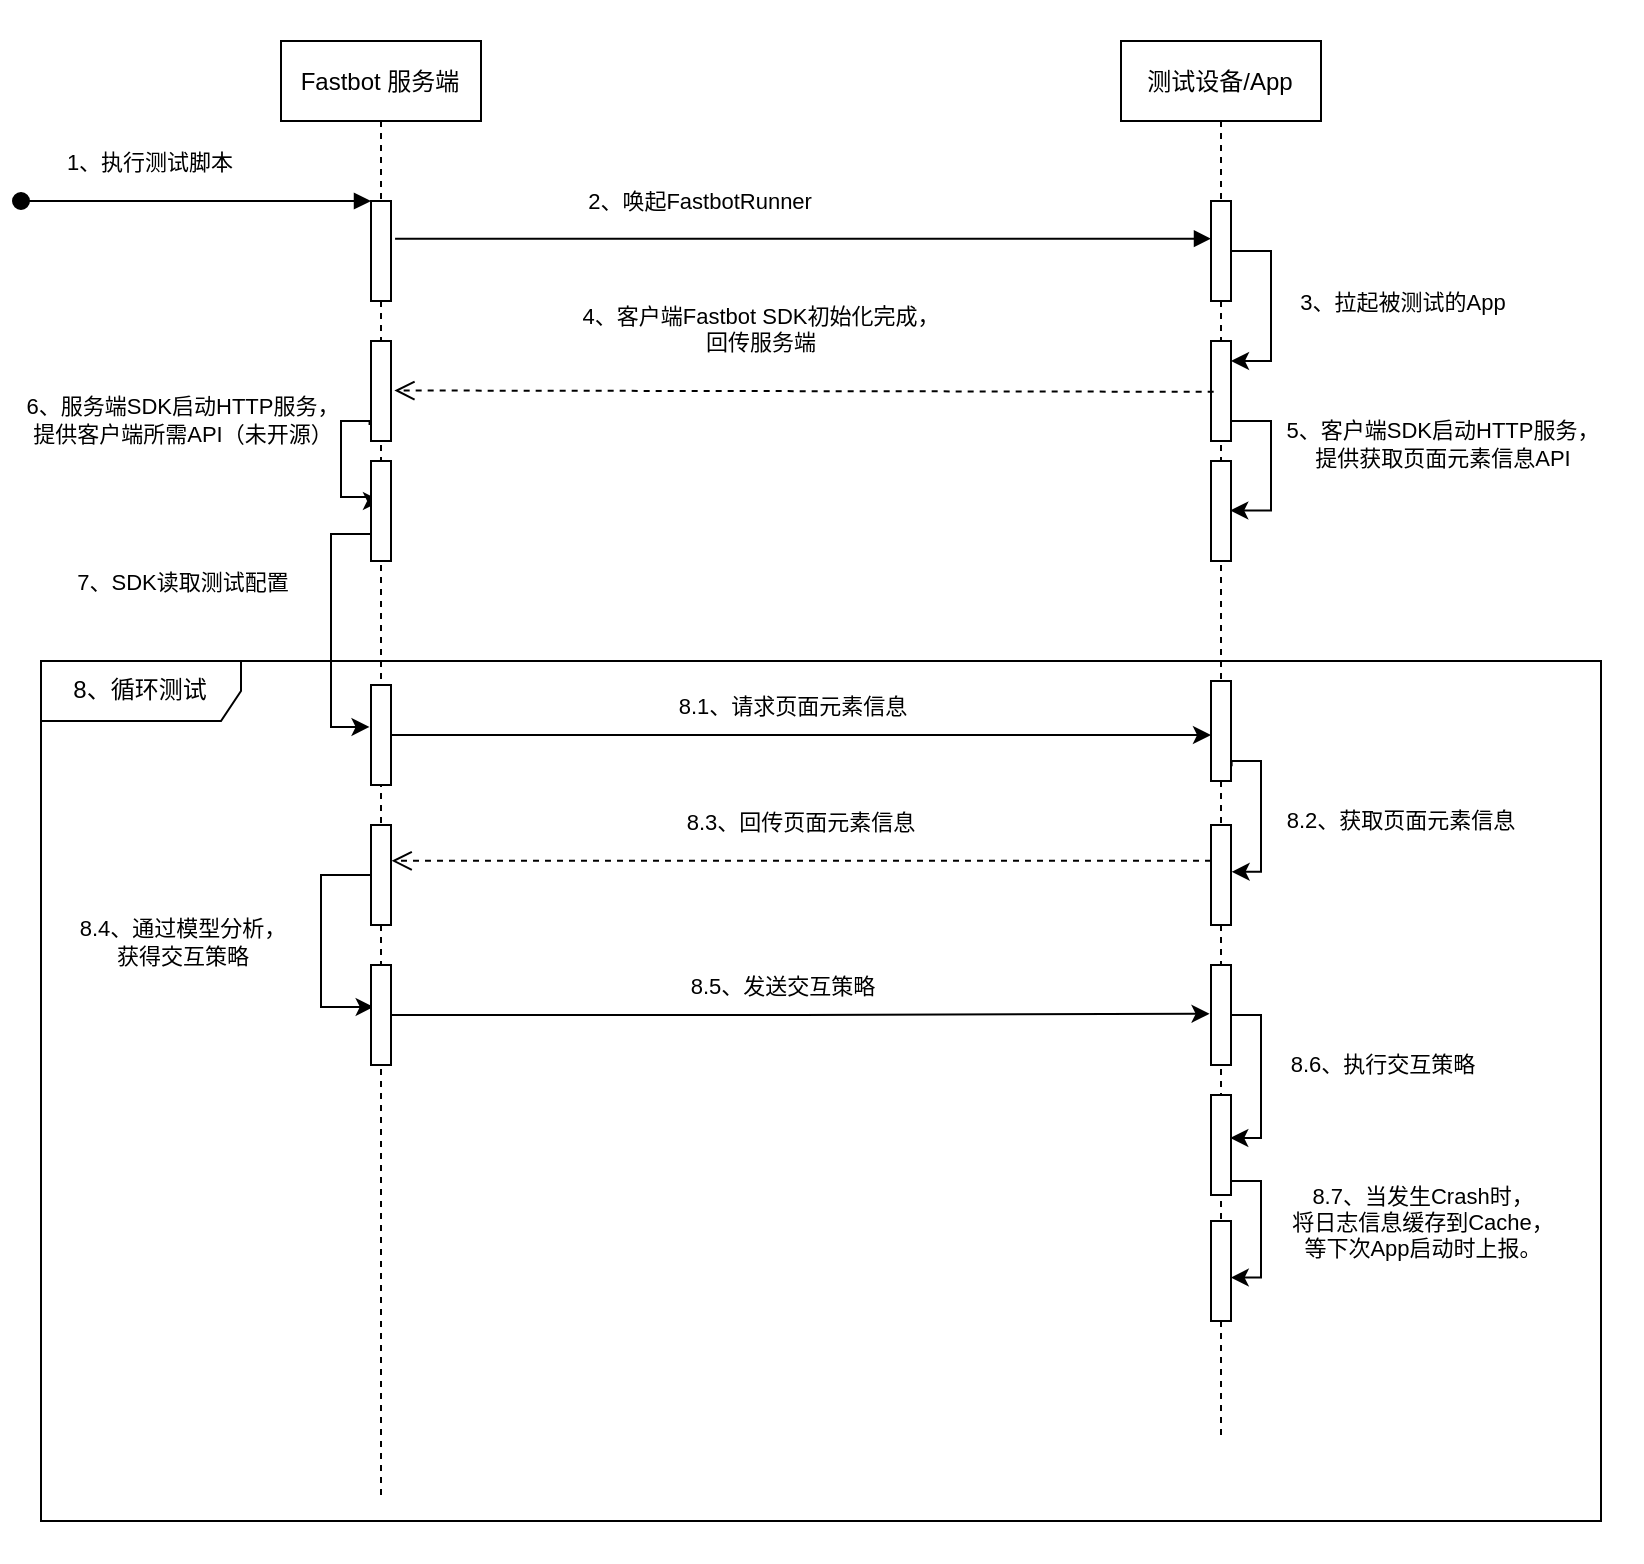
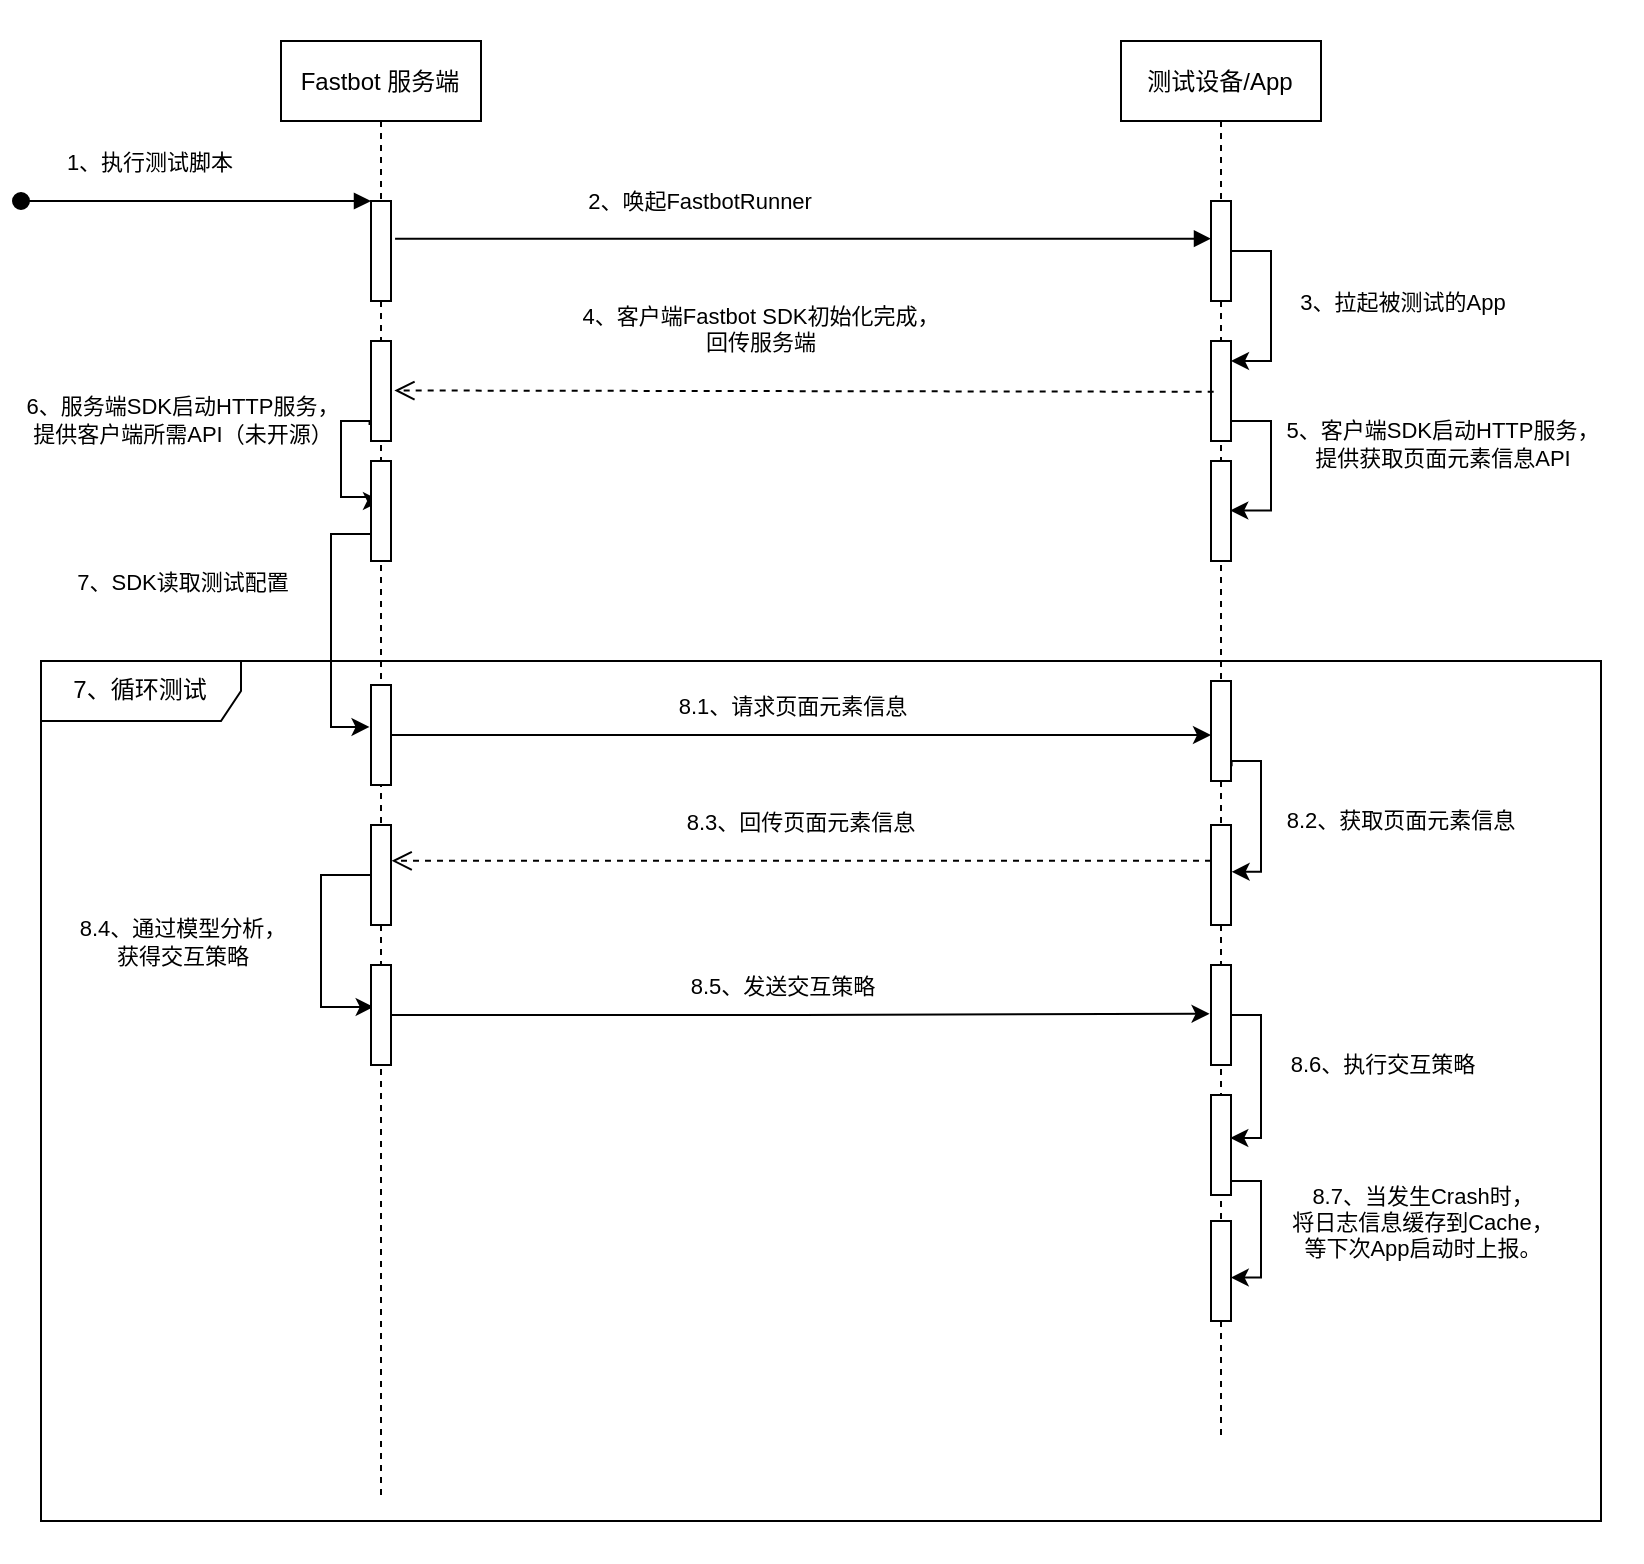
  <mxCell id="0" />
  <mxCell id="1" parent="0" />
- <mxCell id="2" value="8、循环测试" style="shape=umlFrame;whiteSpace=wrap;html=1;width=100;height=30;" vertex="1" parent="1"><mxGeometry x="20" y="330" width="780" height="430" as="geometry" /></mxCell>
+ <mxCell id="2" value="7、循环测试" style="shape=umlFrame;whiteSpace=wrap;html=1;width=100;height=30;" vertex="1" parent="1"><mxGeometry x="20" y="330" width="780" height="430" as="geometry" /></mxCell>
  <mxCell id="3" value="Fastbot 服务端" style="shape=umlLifeline;perimeter=lifelinePerimeter;container=1;collapsible=0;recursiveResize=0;rounded=0;shadow=0;strokeWidth=1;" parent="1" vertex="1"><mxGeometry x="140" y="20" width="100" height="730" as="geometry" /></mxCell>
  <mxCell id="4" value="" style="points=[];perimeter=orthogonalPerimeter;rounded=0;shadow=0;strokeWidth=1;" parent="3" vertex="1"><mxGeometry x="45" y="80" width="10" height="50" as="geometry" /></mxCell>
  <mxCell id="5" value="1、执行测试脚本" style="verticalAlign=bottom;startArrow=oval;endArrow=block;startSize=8;shadow=0;strokeWidth=1;" parent="3" target="4" edge="1"><mxGeometry x="-0.259" y="10" relative="1" as="geometry"><mxPoint x="-130" y="80" as="sourcePoint" /><mxPoint as="offset" /></mxGeometry></mxCell>
  <mxCell id="6" style="edgeStyle=orthogonalEdgeStyle;rounded=0;orthogonalLoop=1;jettySize=auto;html=1;entryX=0.5;entryY=0.4;entryDx=0;entryDy=0;entryPerimeter=0;exitX=-0.072;exitY=0.839;exitDx=0;exitDy=0;exitPerimeter=0;" edge="1" parent="3" source="8" target="11"><mxGeometry relative="1" as="geometry"><mxPoint x="34.97" y="189.9" as="sourcePoint" /><mxPoint x="36.0" y="228.4" as="targetPoint" /><Array as="points"><mxPoint x="44" y="190" /><mxPoint x="30" y="190" /><mxPoint x="30" y="228" /><mxPoint x="45" y="228" /><mxPoint x="45" y="230" /></Array></mxGeometry></mxCell>
  <mxCell id="7" value="6、服务端SDK启动HTTP服务，&lt;br&gt;提供客户端所需API（未开源）" style="edgeLabel;html=1;align=center;verticalAlign=middle;resizable=0;points=[];" vertex="1" connectable="0" parent="6"><mxGeometry x="0.083" y="1" relative="1" as="geometry"><mxPoint x="-81" y="-25" as="offset" /></mxGeometry></mxCell>
  <mxCell id="8" value="" style="points=[];perimeter=orthogonalPerimeter;rounded=0;shadow=0;strokeWidth=1;" vertex="1" parent="3"><mxGeometry x="45" y="150" width="10" height="50" as="geometry" /></mxCell>
  <mxCell id="9" style="edgeStyle=orthogonalEdgeStyle;rounded=0;orthogonalLoop=1;jettySize=auto;html=1;entryX=-0.072;entryY=0.419;entryDx=0;entryDy=0;entryPerimeter=0;exitX=0.134;exitY=0.729;exitDx=0;exitDy=0;exitPerimeter=0;" edge="1" parent="3" source="11" target="12"><mxGeometry relative="1" as="geometry"><mxPoint x="45" y="292.034" as="sourcePoint" /><Array as="points"><mxPoint x="25" y="247" /><mxPoint x="25" y="343" /></Array></mxGeometry></mxCell>
  <mxCell id="10" value="7、SDK读取测试配置" style="edgeLabel;html=1;align=center;verticalAlign=middle;resizable=0;points=[];" vertex="1" connectable="0" parent="9"><mxGeometry x="-0.07" y="-1" relative="1" as="geometry"><mxPoint x="-74" y="-19" as="offset" /></mxGeometry></mxCell>
  <mxCell id="11" value="" style="points=[];perimeter=orthogonalPerimeter;rounded=0;shadow=0;strokeWidth=1;" vertex="1" parent="3"><mxGeometry x="45" y="210" width="10" height="50" as="geometry" /></mxCell>
  <mxCell id="12" value="" style="points=[];perimeter=orthogonalPerimeter;rounded=0;shadow=0;strokeWidth=1;" vertex="1" parent="3"><mxGeometry x="45" y="322" width="10" height="50" as="geometry" /></mxCell>
  <mxCell id="13" style="edgeStyle=orthogonalEdgeStyle;rounded=0;orthogonalLoop=1;jettySize=auto;html=1;entryX=0.134;entryY=0.419;entryDx=0;entryDy=0;entryPerimeter=0;" edge="1" parent="3" source="15" target="16"><mxGeometry relative="1" as="geometry"><Array as="points"><mxPoint x="20" y="417" /><mxPoint x="20" y="483" /></Array></mxGeometry></mxCell>
  <mxCell id="14" value="8.4、通过模型分析，&lt;br&gt;获得交互策略" style="edgeLabel;html=1;align=center;verticalAlign=middle;resizable=0;points=[];" vertex="1" connectable="0" parent="13"><mxGeometry x="-0.285" y="2" relative="1" as="geometry"><mxPoint x="-72" y="16" as="offset" /></mxGeometry></mxCell>
  <mxCell id="15" value="" style="points=[];perimeter=orthogonalPerimeter;rounded=0;shadow=0;strokeWidth=1;" vertex="1" parent="3"><mxGeometry x="45" y="392" width="10" height="50" as="geometry" /></mxCell>
  <mxCell id="16" value="" style="points=[];perimeter=orthogonalPerimeter;rounded=0;shadow=0;strokeWidth=1;" vertex="1" parent="3"><mxGeometry x="45" y="462" width="10" height="50" as="geometry" /></mxCell>
  <mxCell id="17" value="测试设备/App" style="shape=umlLifeline;perimeter=lifelinePerimeter;container=1;collapsible=0;recursiveResize=0;rounded=0;shadow=0;strokeWidth=1;" parent="1" vertex="1"><mxGeometry x="560" y="20" width="100" height="700" as="geometry" /></mxCell>
  <mxCell id="18" value="" style="points=[];perimeter=orthogonalPerimeter;rounded=0;shadow=0;strokeWidth=1;" parent="17" vertex="1"><mxGeometry x="45" y="80" width="10" height="50" as="geometry" /></mxCell>
  <mxCell id="19" style="edgeStyle=orthogonalEdgeStyle;rounded=0;orthogonalLoop=1;jettySize=auto;html=1;entryX=0.962;entryY=0.495;entryDx=0;entryDy=0;entryPerimeter=0;" edge="1" parent="17" source="21" target="24"><mxGeometry relative="1" as="geometry"><Array as="points"><mxPoint x="75" y="190" /><mxPoint x="75" y="235" /></Array></mxGeometry></mxCell>
  <mxCell id="20" value="5、客户端SDK启动HTTP服务，&lt;br&gt;提供获取页面元素信息API" style="edgeLabel;html=1;align=center;verticalAlign=middle;resizable=0;points=[];" vertex="1" connectable="0" parent="19"><mxGeometry x="0.238" y="-2" relative="1" as="geometry"><mxPoint x="87" y="-22" as="offset" /></mxGeometry></mxCell>
  <mxCell id="21" value="" style="points=[];perimeter=orthogonalPerimeter;rounded=0;shadow=0;strokeWidth=1;" vertex="1" parent="17"><mxGeometry x="45" y="150" width="10" height="50" as="geometry" /></mxCell>
  <mxCell id="22" style="edgeStyle=orthogonalEdgeStyle;rounded=0;orthogonalLoop=1;jettySize=auto;html=1;" edge="1" parent="17" source="18" target="21"><mxGeometry relative="1" as="geometry"><mxPoint x="130.0" y="170.0" as="targetPoint" /><Array as="points"><mxPoint x="75" y="105" /><mxPoint x="75" y="160" /></Array></mxGeometry></mxCell>
  <mxCell id="23" value="3、拉起被测试的App" style="edgeLabel;html=1;align=center;verticalAlign=middle;resizable=0;points=[];" vertex="1" connectable="0" parent="22"><mxGeometry x="0.346" relative="1" as="geometry"><mxPoint x="65" y="-19" as="offset" /></mxGeometry></mxCell>
  <mxCell id="24" value="" style="points=[];perimeter=orthogonalPerimeter;rounded=0;shadow=0;strokeWidth=1;" vertex="1" parent="17"><mxGeometry x="45" y="210" width="10" height="50" as="geometry" /></mxCell>
  <mxCell id="25" value="8.2、获取页面元素信息" style="edgeStyle=orthogonalEdgeStyle;rounded=0;orthogonalLoop=1;jettySize=auto;html=1;entryX=1.031;entryY=0.468;entryDx=0;entryDy=0;entryPerimeter=0;exitX=1.031;exitY=0.853;exitDx=0;exitDy=0;exitPerimeter=0;" edge="1" parent="17" source="26" target="27"><mxGeometry x="0.084" y="70" relative="1" as="geometry"><Array as="points"><mxPoint x="55" y="360" /><mxPoint x="70" y="360" /><mxPoint x="70" y="415" /></Array><mxPoint as="offset" /></mxGeometry></mxCell>
  <mxCell id="26" value="" style="points=[];perimeter=orthogonalPerimeter;rounded=0;shadow=0;strokeWidth=1;" vertex="1" parent="17"><mxGeometry x="45" y="320" width="10" height="50" as="geometry" /></mxCell>
  <mxCell id="27" value="" style="points=[];perimeter=orthogonalPerimeter;rounded=0;shadow=0;strokeWidth=1;" vertex="1" parent="17"><mxGeometry x="45" y="392" width="10" height="50" as="geometry" /></mxCell>
  <mxCell id="28" style="edgeStyle=orthogonalEdgeStyle;rounded=0;orthogonalLoop=1;jettySize=auto;html=1;entryX=0.962;entryY=0.429;entryDx=0;entryDy=0;entryPerimeter=0;" edge="1" parent="17" source="30" target="33"><mxGeometry relative="1" as="geometry"><Array as="points"><mxPoint x="70" y="487" /><mxPoint x="70" y="549" /></Array></mxGeometry></mxCell>
  <mxCell id="29" value="8.6、执行交互策略" style="edgeLabel;html=1;align=center;verticalAlign=middle;resizable=0;points=[];" vertex="1" connectable="0" parent="28"><mxGeometry x="-0.317" y="2" relative="1" as="geometry"><mxPoint x="58" y="8" as="offset" /></mxGeometry></mxCell>
  <mxCell id="30" value="" style="points=[];perimeter=orthogonalPerimeter;rounded=0;shadow=0;strokeWidth=1;" vertex="1" parent="17"><mxGeometry x="45" y="462" width="10" height="50" as="geometry" /></mxCell>
  <mxCell id="31" style="edgeStyle=orthogonalEdgeStyle;rounded=0;orthogonalLoop=1;jettySize=auto;html=1;entryX=0.986;entryY=0.566;entryDx=0;entryDy=0;entryPerimeter=0;" edge="1" parent="17" source="33" target="34"><mxGeometry relative="1" as="geometry"><Array as="points"><mxPoint x="70" y="570" /><mxPoint x="70" y="618" /></Array></mxGeometry></mxCell>
  <mxCell id="32" value="8.7、当发生Crash时，&lt;br&gt;将日志信息缓存到Cache，&lt;br&gt;等下次App启动时上报。" style="edgeLabel;html=1;align=center;verticalAlign=middle;resizable=0;points=[];" vertex="1" connectable="0" parent="31"><mxGeometry x="-0.157" y="1" relative="1" as="geometry"><mxPoint x="79" y="2" as="offset" /></mxGeometry></mxCell>
  <mxCell id="33" value="" style="points=[];perimeter=orthogonalPerimeter;rounded=0;shadow=0;strokeWidth=1;" vertex="1" parent="17"><mxGeometry x="45" y="527" width="10" height="50" as="geometry" /></mxCell>
  <mxCell id="34" value="" style="points=[];perimeter=orthogonalPerimeter;rounded=0;shadow=0;strokeWidth=1;" vertex="1" parent="17"><mxGeometry x="45" y="590" width="10" height="50" as="geometry" /></mxCell>
  <mxCell id="35" value="2、唤起FastbotRunner" style="verticalAlign=middle;endArrow=block;shadow=0;strokeWidth=1;exitX=1.203;exitY=0.377;exitDx=0;exitDy=0;exitPerimeter=0;align=center;labelPosition=right;verticalLabelPosition=middle;" parent="1" source="4" target="18" edge="1"><mxGeometry x="-0.25" y="19" relative="1" as="geometry"><mxPoint x="245" y="140" as="sourcePoint" /><mxPoint as="offset" /></mxGeometry></mxCell>
  <mxCell id="36" style="edgeStyle=orthogonalEdgeStyle;rounded=0;orthogonalLoop=1;jettySize=auto;html=1;" edge="1" parent="1" source="12"><mxGeometry relative="1" as="geometry"><mxPoint x="605" y="367" as="targetPoint" /></mxGeometry></mxCell>
  <mxCell id="37" value="8.1、请求页面元素信息" style="edgeLabel;html=1;align=center;verticalAlign=middle;resizable=0;points=[];" vertex="1" connectable="0" parent="36"><mxGeometry x="0.159" y="-3" relative="1" as="geometry"><mxPoint x="-37" y="-18" as="offset" /></mxGeometry></mxCell>
  <mxCell id="38" style="edgeStyle=orthogonalEdgeStyle;rounded=0;orthogonalLoop=1;jettySize=auto;html=1;entryX=-0.072;entryY=0.488;entryDx=0;entryDy=0;entryPerimeter=0;" edge="1" parent="1" source="16" target="30"><mxGeometry relative="1" as="geometry"><mxPoint x="610" y="507" as="targetPoint" /></mxGeometry></mxCell>
  <mxCell id="39" value="8.5、发送交互策略" style="edgeLabel;html=1;align=center;verticalAlign=middle;resizable=0;points=[];" vertex="1" connectable="0" parent="38"><mxGeometry x="-0.09" y="1" relative="1" as="geometry"><mxPoint x="9" y="-14" as="offset" /></mxGeometry></mxCell>
  <mxCell id="40" value="8.3、回传页面元素信息" style="html=1;verticalAlign=bottom;endArrow=open;dashed=1;endSize=8;rounded=0;entryX=1.031;entryY=0.358;entryDx=0;entryDy=0;entryPerimeter=0;" edge="1" parent="1" source="27" target="15"><mxGeometry x="0.001" y="-10" relative="1" as="geometry"><mxPoint x="600" y="430" as="sourcePoint" /><mxPoint x="355" y="430" as="targetPoint" /><mxPoint as="offset" /></mxGeometry></mxCell>
  <mxCell id="41" value="4、客户端Fastbot SDK初始化完成，&lt;span style=&quot;&quot;&gt;&lt;br&gt;&lt;/span&gt;回传服务端" style="html=1;verticalAlign=bottom;endArrow=open;dashed=1;endSize=8;rounded=0;exitX=0.134;exitY=0.508;exitDx=0;exitDy=0;exitPerimeter=0;entryX=1.169;entryY=0.495;entryDx=0;entryDy=0;entryPerimeter=0;" edge="1" parent="1" source="21" target="8"><mxGeometry x="0.105" y="-15" relative="1" as="geometry"><mxPoint x="540" y="310" as="sourcePoint" /><mxPoint x="460" y="310" as="targetPoint" /><mxPoint as="offset" /></mxGeometry></mxCell>
